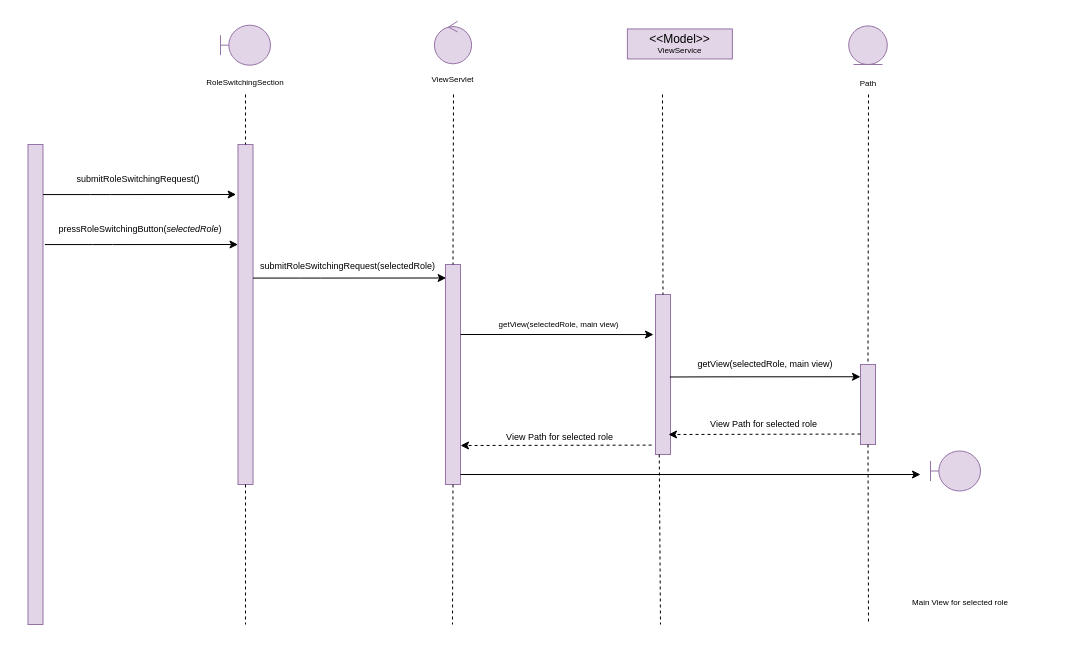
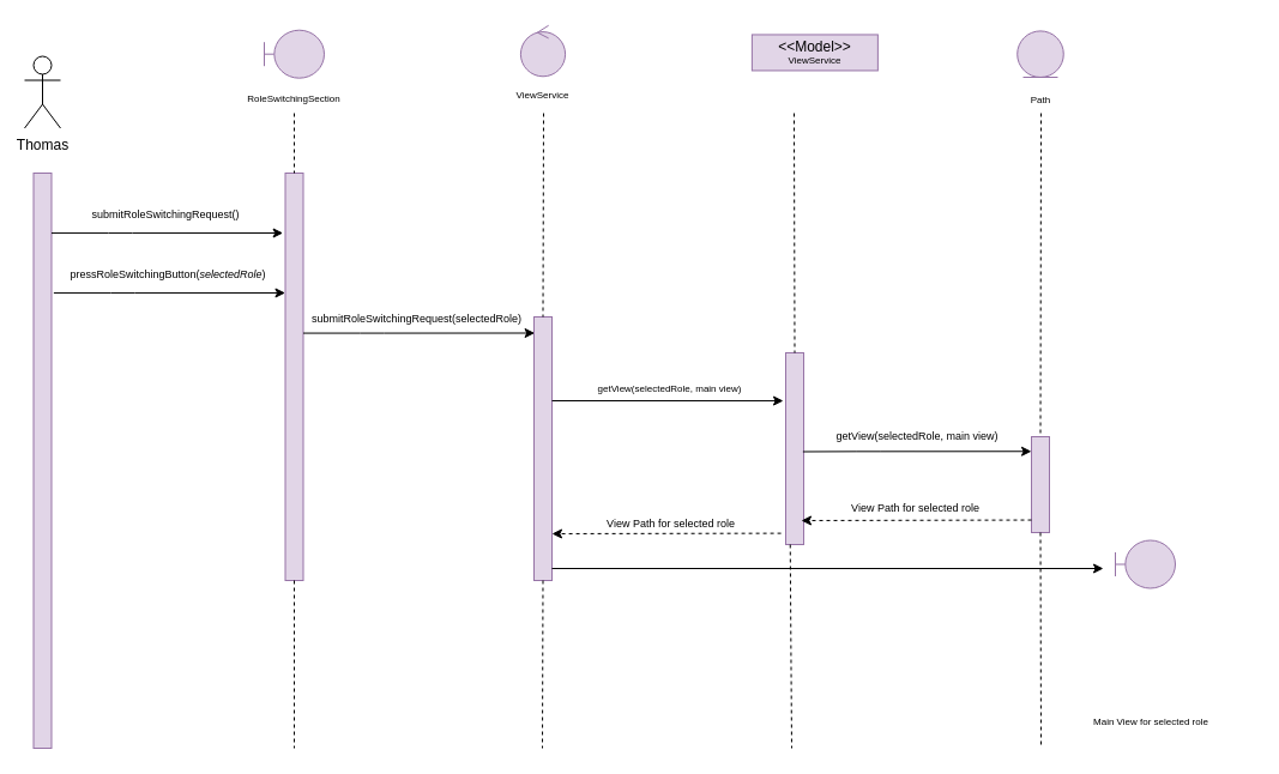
  <mxCell id="0" />
  <mxCell id="1" parent="0" />
+ <mxCell id="2" value="Thomas" style="shape=umlActor;verticalLabelPosition=bottom;verticalAlign=top;html=1;outlineConnect=0;" vertex="1" parent="1"><mxGeometry x="20" y="46.5" width="30" height="60" as="geometry" /></mxCell>
  <mxCell id="3" value="" style="rounded=0;whiteSpace=wrap;html=1;fillColor=#e1d5e7;strokeColor=#9673a6;" vertex="1" parent="1"><mxGeometry x="27.5" y="144" width="15" height="480" as="geometry" /></mxCell>
  <mxCell id="4" value="" style="rounded=0;whiteSpace=wrap;html=1;fillColor=#e1d5e7;strokeColor=#9673a6;" vertex="1" parent="1"><mxGeometry x="237.5" y="144" width="15" height="340" as="geometry" /></mxCell>
  <mxCell id="5" value="" style="endArrow=none;dashed=1;html=1;rounded=0;fontSize=8;entryX=0.5;entryY=0;entryDx=0;entryDy=0;exitX=0.5;exitY=1;exitDx=0;exitDy=0;" edge="1" parent="1" target="4"><mxGeometry width="50" height="50" relative="1" as="geometry"><mxPoint x="245" y="94" as="sourcePoint" /><mxPoint x="267.5" y="154" as="targetPoint" /></mxGeometry></mxCell>
  <mxCell id="6" value="&lt;div&gt;RoleSwitchingSection&lt;/div&gt;" style="text;html=1;strokeColor=none;fillColor=none;align=center;verticalAlign=middle;whiteSpace=wrap;rounded=0;fontSize=8;" vertex="1" parent="1"><mxGeometry x="230" y="74" width="30" height="15" as="geometry" /></mxCell>
- <mxCell id="7" value="ViewServlet" style="text;html=1;strokeColor=none;fillColor=none;align=center;verticalAlign=middle;whiteSpace=wrap;rounded=0;fontSize=8;" vertex="1" parent="1"><mxGeometry x="393.13" y="71.5" width="118.75" height="15" as="geometry" /></mxCell>
+ <mxCell id="7" value="ViewService" style="text;html=1;strokeColor=none;fillColor=none;align=center;verticalAlign=middle;whiteSpace=wrap;rounded=0;fontSize=8;" vertex="1" parent="1"><mxGeometry x="393.13" y="71.5" width="118.75" height="15" as="geometry" /></mxCell>
  <mxCell id="8" value="" style="rounded=0;whiteSpace=wrap;html=1;fillColor=#e1d5e7;strokeColor=#9673a6;" vertex="1" parent="1"><mxGeometry x="445" y="264" width="15" height="220" as="geometry" /></mxCell>
  <mxCell id="9" value="" style="endArrow=none;dashed=1;html=1;rounded=0;fontSize=8;entryX=0.5;entryY=0;entryDx=0;entryDy=0;" edge="1" parent="1" target="8"><mxGeometry width="50" height="50" relative="1" as="geometry"><mxPoint x="453" y="94" as="sourcePoint" /><mxPoint x="497.5" y="167.5" as="targetPoint" /></mxGeometry></mxCell>
  <mxCell id="10" value="" style="rounded=0;whiteSpace=wrap;html=1;fillColor=#e1d5e7;strokeColor=#9673a6;" vertex="1" parent="1"><mxGeometry x="655" y="294" width="15" height="160" as="geometry" /></mxCell>
  <mxCell id="11" value="" style="endArrow=none;dashed=1;html=1;rounded=0;fontSize=8;entryX=0.5;entryY=0;entryDx=0;entryDy=0;" edge="1" parent="1" target="10"><mxGeometry width="50" height="50" relative="1" as="geometry"><mxPoint x="662" y="94" as="sourcePoint" /><mxPoint x="682.5" y="192.5" as="targetPoint" /></mxGeometry></mxCell>
  <mxCell id="12" value="getView(selectedRole, main view)" style="text;html=1;strokeColor=none;fillColor=none;align=center;verticalAlign=middle;whiteSpace=wrap;rounded=0;fontSize=9;" vertex="1" parent="1"><mxGeometry x="670" y="354" width="190" height="20" as="geometry" /></mxCell>
  <mxCell id="13" value="" style="rounded=0;whiteSpace=wrap;html=1;fillColor=#e1d5e7;strokeColor=#9673a6;" vertex="1" parent="1"><mxGeometry x="860" y="364" width="15" height="80" as="geometry" /></mxCell>
  <mxCell id="14" value="" style="endArrow=none;dashed=1;html=1;rounded=0;fontSize=8;entryX=0.5;entryY=0;entryDx=0;entryDy=0;" edge="1" parent="1" target="13"><mxGeometry width="50" height="50" relative="1" as="geometry"><mxPoint x="868" y="94" as="sourcePoint" /><mxPoint x="794.66" y="285.25" as="targetPoint" /></mxGeometry></mxCell>
  <mxCell id="15" value="View Path for selected role" style="text;html=1;strokeColor=none;fillColor=none;align=center;verticalAlign=middle;rounded=0;fontSize=9;" vertex="1" parent="1"><mxGeometry x="670" y="414" width="185" height="20" as="geometry" /></mxCell>
  <mxCell id="16" value="" style="endArrow=classic;html=1;rounded=0;dashed=1;fontSize=7;" edge="1" parent="1"><mxGeometry width="50" height="50" relative="1" as="geometry"><mxPoint x="860" y="433.54" as="sourcePoint" /><mxPoint x="668" y="434" as="targetPoint" /></mxGeometry></mxCell>
  <mxCell id="17" value="" style="endArrow=none;dashed=1;html=1;rounded=0;fontSize=8;exitX=0.5;exitY=1;exitDx=0;exitDy=0;" edge="1" parent="1" source="13"><mxGeometry width="50" height="50" relative="1" as="geometry"><mxPoint x="794.99" y="500.25" as="sourcePoint" /><mxPoint x="868" y="624" as="targetPoint" /></mxGeometry></mxCell>
  <mxCell id="18" value="" style="endArrow=none;dashed=1;html=1;rounded=0;fontSize=8;exitX=0.5;exitY=1;exitDx=0;exitDy=0;" edge="1" parent="1" source="4"><mxGeometry width="50" height="50" relative="1" as="geometry"><mxPoint x="245" y="524" as="sourcePoint" /><mxPoint x="245" y="624" as="targetPoint" /><Array as="points" /></mxGeometry></mxCell>
  <mxCell id="19" value="Path" style="text;html=1;strokeColor=none;fillColor=none;align=center;verticalAlign=middle;whiteSpace=wrap;rounded=0;fontSize=8;" vertex="1" parent="1"><mxGeometry x="852.5" y="75.41" width="30" height="15" as="geometry" /></mxCell>
  <mxCell id="20" value="" style="endArrow=classic;html=1;rounded=0;exitX=1;exitY=0;exitDx=0;exitDy=0;entryX=-0.125;entryY=0.121;entryDx=0;entryDy=0;entryPerimeter=0;" edge="1" parent="1"><mxGeometry width="50" height="50" relative="1" as="geometry"><mxPoint x="252.5" y="277.57" as="sourcePoint" /><mxPoint x="445.625" y="277.5" as="targetPoint" /><Array as="points"><mxPoint x="300" y="277.57" /><mxPoint x="320" y="277.57" /></Array></mxGeometry></mxCell>
  <mxCell id="21" value="&lt;div style=&quot;font-size: 9px&quot;&gt;&lt;font style=&quot;font-size: 9px&quot;&gt;submitRoleSwitchingRequest(selectedRole)&lt;/font&gt;&lt;/div&gt;" style="text;html=1;strokeColor=none;fillColor=none;align=center;verticalAlign=middle;whiteSpace=wrap;rounded=0;fontSize=9;" vertex="1" parent="1"><mxGeometry x="250" y="254" width="195" height="23.5" as="geometry" /></mxCell>
  <mxCell id="22" value="&lt;font style=&quot;font-size: 9px&quot;&gt;View Path for selected role&lt;/font&gt;" style="text;html=1;strokeColor=none;fillColor=none;align=center;verticalAlign=middle;whiteSpace=wrap;rounded=0;fontSize=8;" vertex="1" parent="1"><mxGeometry x="462.25" y="424" width="195" height="26.5" as="geometry" /></mxCell>
  <mxCell id="23" value="" style="endArrow=classic;html=1;rounded=0;dashed=1;fontSize=7;exitX=0.073;exitY=0.293;exitDx=0;exitDy=0;exitPerimeter=0;" edge="1" parent="1"><mxGeometry width="50" height="50" relative="1" as="geometry"><mxPoint x="651.095" y="444.605" as="sourcePoint" /><mxPoint x="460" y="445" as="targetPoint" /></mxGeometry></mxCell>
  <mxCell id="24" value="" style="endArrow=classic;html=1;rounded=0;entryX=-0.125;entryY=0.121;entryDx=0;entryDy=0;entryPerimeter=0;" edge="1" parent="1"><mxGeometry width="50" height="50" relative="1" as="geometry"><mxPoint x="669.38" y="376.51" as="sourcePoint" /><mxPoint x="860.005" y="376.26" as="targetPoint" /><Array as="points"><mxPoint x="714.38" y="376.33" /><mxPoint x="734.38" y="376.33" /></Array></mxGeometry></mxCell>
  <mxCell id="25" value="" style="endArrow=none;dashed=1;html=1;rounded=0;fontSize=8;exitX=0.25;exitY=1;exitDx=0;exitDy=0;" edge="1" parent="1" source="10"><mxGeometry width="50" height="50" relative="1" as="geometry"><mxPoint x="659.75" y="457.5" as="sourcePoint" /><mxPoint x="660" y="624" as="targetPoint" /></mxGeometry></mxCell>
  <mxCell id="26" value="" style="endArrow=none;dashed=1;html=1;rounded=0;fontSize=8;exitX=0.5;exitY=1;exitDx=0;exitDy=0;" edge="1" parent="1" source="8"><mxGeometry width="50" height="50" relative="1" as="geometry"><mxPoint x="452" y="524" as="sourcePoint" /><mxPoint x="452" y="624" as="targetPoint" /></mxGeometry></mxCell>
  <mxCell id="27" value="" style="endArrow=classic;html=1;rounded=0;exitX=1;exitY=0;exitDx=0;exitDy=0;" edge="1" parent="1"><mxGeometry width="50" height="50" relative="1" as="geometry"><mxPoint x="460" y="334" as="sourcePoint" /><mxPoint x="653" y="334.07" as="targetPoint" /><Array as="points"><mxPoint x="507.5" y="334" /><mxPoint x="527.5" y="334" /></Array></mxGeometry></mxCell>
  <mxCell id="28" value="getView(selectedRole, main view)" style="text;html=1;align=center;verticalAlign=middle;resizable=0;points=[];autosize=1;strokeColor=none;fillColor=none;fontSize=8;fontColor=#000000;" vertex="1" parent="1"><mxGeometry x="487.5" y="314" width="140" height="20" as="geometry" /></mxCell>
  <mxCell id="29" value="" style="endArrow=classic;html=1;rounded=0;exitX=1;exitY=0;exitDx=0;exitDy=0;entryX=-0.125;entryY=0.121;entryDx=0;entryDy=0;entryPerimeter=0;" edge="1" parent="1"><mxGeometry width="50" height="50" relative="1" as="geometry"><mxPoint x="42.5" y="194.07" as="sourcePoint" /><mxPoint x="235.625" y="194" as="targetPoint" /><Array as="points"><mxPoint x="90" y="194.07" /><mxPoint x="110" y="194.07" /></Array></mxGeometry></mxCell>
  <mxCell id="30" value="submitRoleSwitchingRequest()" style="text;html=1;strokeColor=none;fillColor=none;align=center;verticalAlign=middle;whiteSpace=wrap;rounded=0;fontSize=9;" vertex="1" parent="1"><mxGeometry x="47.5" y="164" width="180" height="30" as="geometry" /></mxCell>
  <mxCell id="31" value="pressRoleSwitchingButton(&lt;i&gt;selectedRole&lt;/i&gt;)" style="text;html=1;strokeColor=none;fillColor=none;align=center;verticalAlign=middle;whiteSpace=wrap;rounded=0;fontSize=9;" vertex="1" parent="1"><mxGeometry x="50" y="214" width="180" height="30" as="geometry" /></mxCell>
  <mxCell id="32" value="" style="endArrow=classic;html=1;rounded=0;exitX=1;exitY=0;exitDx=0;exitDy=0;entryX=-0.125;entryY=0.121;entryDx=0;entryDy=0;entryPerimeter=0;" edge="1" parent="1"><mxGeometry width="50" height="50" relative="1" as="geometry"><mxPoint x="44.38" y="244.07" as="sourcePoint" /><mxPoint x="237.505" y="244" as="targetPoint" /><Array as="points"><mxPoint x="91.88" y="244.07" /><mxPoint x="111.88" y="244.07" /></Array></mxGeometry></mxCell>
  <mxCell id="33" value="" style="endArrow=classic;html=1;rounded=0;exitX=1;exitY=0;exitDx=0;exitDy=0;" edge="1" parent="1"><mxGeometry width="50" height="50" relative="1" as="geometry"><mxPoint x="460" y="474" as="sourcePoint" /><mxPoint x="920" y="474" as="targetPoint" /><Array as="points"><mxPoint x="507.5" y="474" /><mxPoint x="527.5" y="474" /></Array></mxGeometry></mxCell>
  <mxCell id="34" value="&lt;div&gt;Main View for selected role&lt;/div&gt;" style="text;html=1;strokeColor=none;fillColor=none;align=center;verticalAlign=middle;whiteSpace=wrap;rounded=0;fontSize=8;" vertex="1" parent="1"><mxGeometry x="875" y="594" width="170" height="15" as="geometry" /></mxCell>
  <mxCell id="35" value="" style="shape=umlBoundary;whiteSpace=wrap;html=1;fillColor=#e1d5e7;strokeColor=#9673a6;" vertex="1" parent="1"><mxGeometry x="220" y="24.7" width="50" height="40" as="geometry" /></mxCell>
  <mxCell id="36" value="" style="ellipse;shape=umlControl;whiteSpace=wrap;html=1;fillColor=#e1d5e7;strokeColor=#9673a6;" vertex="1" parent="1"><mxGeometry x="433.91" y="20.79" width="37.19" height="42.5" as="geometry" /></mxCell>
  <mxCell id="37" value="&lt;div&gt;&amp;lt;&amp;lt;Model&amp;gt;&amp;gt;&lt;/div&gt;&lt;div style=&quot;font-size: 8px&quot;&gt;ViewService&lt;br&gt;&lt;/div&gt;" style="rounded=0;whiteSpace=wrap;html=1;fillColor=#e1d5e7;strokeColor=#9673a6;" vertex="1" parent="1"><mxGeometry x="626.88" y="28.45" width="105" height="30" as="geometry" /></mxCell>
  <mxCell id="38" value="" style="ellipse;shape=umlEntity;whiteSpace=wrap;html=1;fontSize=8;fillColor=#e1d5e7;strokeColor=#9673a6;" vertex="1" parent="1"><mxGeometry x="848.21" y="25.41" width="38.59" height="38.59" as="geometry" /></mxCell>
  <mxCell id="39" value="" style="shape=umlBoundary;whiteSpace=wrap;html=1;fillColor=#e1d5e7;strokeColor=#9673a6;" vertex="1" parent="1"><mxGeometry x="930" y="450.5" width="50" height="40" as="geometry" /></mxCell>
